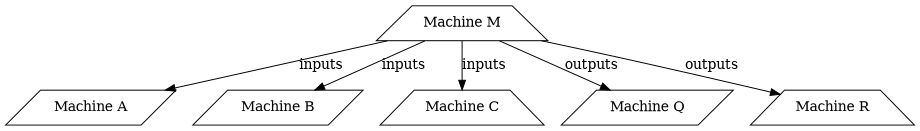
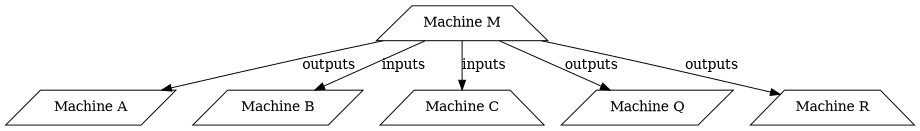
  digraph {
    node [shape=trapezium]
    "Machine M"
    "Machine A" [shape=parallelogram]
    "Machine B" [shape=parallelogram]
    "Machine C"
    "Machine Q" [shape=parallelogram]
    "Machine R"
-   "Machine M" -> "Machine A" [label=inputs]
+   "Machine M" -> "Machine A" [label=outputs]
    "Machine M" -> "Machine B" [label=inputs]
    "Machine M" -> "Machine C" [label=inputs]
    "Machine M" -> "Machine Q" [label=outputs]
    "Machine M" -> "Machine R" [label=outputs]
  }
